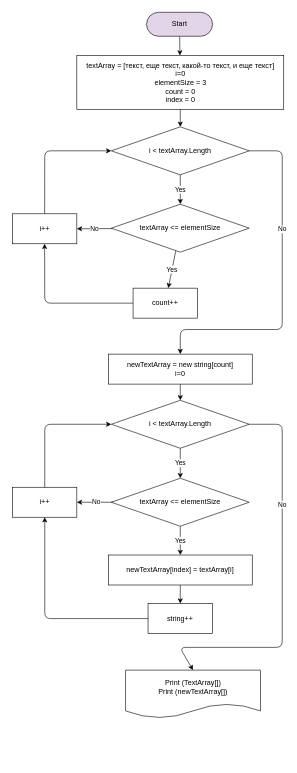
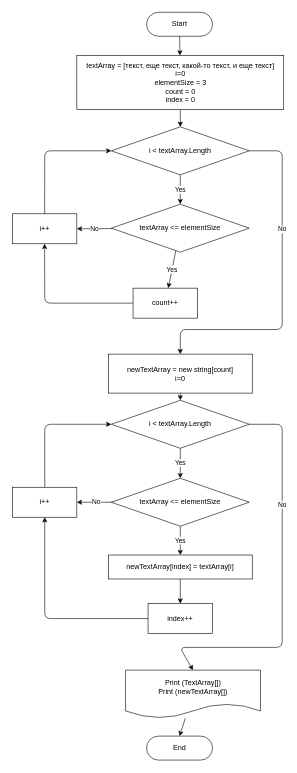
  <mxCell id="0" />
  <mxCell id="1" parent="0" />
  <mxCell id="2" style="edgeStyle=none;html=1;" parent="1" source="3" target="5" edge="1"><mxGeometry relative="1" as="geometry" /></mxCell>
- <mxCell id="3" value="Start" style="rounded=1;whiteSpace=wrap;html=1;arcSize=50;fillColor=#e1d5e7;" parent="1" vertex="1"><mxGeometry x="243.75" y="20" width="110" height="40" as="geometry" /></mxCell>
+ <mxCell id="3" value="Start" style="rounded=1;whiteSpace=wrap;html=1;arcSize=50;" parent="1" vertex="1"><mxGeometry x="243.75" y="20" width="110" height="40" as="geometry" /></mxCell>
  <mxCell id="4" style="edgeStyle=none;html=1;" parent="1" source="5" target="32" edge="1"><mxGeometry relative="1" as="geometry" /></mxCell>
  <mxCell id="5" value="textArray = [текст, еще текст, какой-то текст, и еще текст]&lt;br&gt;i=0&lt;br&gt;elementSize = 3&lt;br&gt;count = 0&lt;br&gt;index = 0" style="rounded=0;whiteSpace=wrap;html=1;" parent="1" vertex="1"><mxGeometry x="127.5" y="92" width="345" height="90" as="geometry" /></mxCell>
  <mxCell id="6" value="Yes" style="edgeStyle=none;html=1;" parent="1" source="9" target="11" edge="1"><mxGeometry relative="1" as="geometry" /></mxCell>
  <mxCell id="7" value="No" style="edgeStyle=none;html=1;exitX=1;exitY=0.5;exitDx=0;exitDy=0;" parent="1" source="32" target="18" edge="1"><mxGeometry x="-0.341" relative="1" as="geometry"><mxPoint x="460" y="609" as="targetPoint" /><Array as="points"><mxPoint x="470" y="251" /><mxPoint x="470" y="549" /><mxPoint x="300" y="549" /></Array><mxPoint as="offset" /></mxGeometry></mxCell>
  <mxCell id="8" value="No" style="edgeStyle=none;html=1;entryX=1;entryY=0.5;entryDx=0;entryDy=0;" edge="1" parent="1" source="9" target="30"><mxGeometry relative="1" as="geometry" /></mxCell>
  <mxCell id="9" value="textArray &amp;lt;= elementSize" style="rhombus;whiteSpace=wrap;html=1;" parent="1" vertex="1"><mxGeometry x="185" y="340" width="230" height="80" as="geometry" /></mxCell>
  <mxCell id="10" style="edgeStyle=none;html=1;entryX=0.5;entryY=1;entryDx=0;entryDy=0;" edge="1" parent="1" source="11" target="30"><mxGeometry relative="1" as="geometry"><Array as="points"><mxPoint x="74" y="505" /></Array></mxGeometry></mxCell>
  <mxCell id="11" value="count++" style="rounded=0;whiteSpace=wrap;html=1;" parent="1" vertex="1"><mxGeometry x="221.25" y="480" width="107.5" height="50" as="geometry" /></mxCell>
  <mxCell id="12" value="Yes" style="edgeStyle=none;html=1;entryX=0.5;entryY=0;entryDx=0;entryDy=0;" parent="1" source="14" target="25" edge="1"><mxGeometry relative="1" as="geometry"><mxPoint x="300.005" y="787" as="targetPoint" /></mxGeometry></mxCell>
  <mxCell id="13" value="No" style="edgeStyle=none;html=1;entryX=0.5;entryY=0;entryDx=0;entryDy=0;" parent="1" source="14" target="27" edge="1"><mxGeometry x="-0.412" relative="1" as="geometry"><Array as="points"><mxPoint x="470" y="707" /><mxPoint x="470" y="907" /><mxPoint x="470" y="1079" /><mxPoint x="299" y="1079" /></Array><mxPoint as="offset" /></mxGeometry></mxCell>
  <mxCell id="14" value="i &amp;lt; textArray.Length" style="rhombus;whiteSpace=wrap;html=1;" parent="1" vertex="1"><mxGeometry x="185" y="667" width="230" height="80" as="geometry" /></mxCell>
  <mxCell id="15" style="edgeStyle=none;html=1;entryX=0;entryY=0.5;entryDx=0;entryDy=0;" parent="1" target="14" edge="1"><mxGeometry relative="1" as="geometry"><mxPoint x="74" y="819" as="sourcePoint" /><Array as="points"><mxPoint x="74" y="707" /></Array></mxGeometry></mxCell>
  <mxCell id="16" value="i++" style="rounded=0;whiteSpace=wrap;html=1;" parent="1" vertex="1"><mxGeometry x="20" y="812" width="107.5" height="50" as="geometry" /></mxCell>
  <mxCell id="17" value="" style="edgeStyle=none;html=1;" parent="1" source="18" target="14" edge="1"><mxGeometry relative="1" as="geometry" /></mxCell>
- <mxCell id="18" value="newTextArray = new string[count]&lt;br&gt;i=0" style="rounded=0;whiteSpace=wrap;html=1;" parent="1" vertex="1"><mxGeometry x="180" y="590" width="240" height="50" as="geometry" /></mxCell>
+ <mxCell id="18" value="newTextArray = new string[count]&lt;br&gt;i=0" style="rounded=0;whiteSpace=wrap;html=1;" parent="1" vertex="1"><mxGeometry x="180" y="590" width="240" height="65" as="geometry" /></mxCell>
  <mxCell id="19" style="edgeStyle=none;html=1;entryX=0.5;entryY=0;entryDx=0;entryDy=0;" parent="1" source="20" target="22" edge="1"><mxGeometry relative="1" as="geometry" /></mxCell>
- <mxCell id="20" value="newTextArray[index] = textArray[i]" style="rounded=0;whiteSpace=wrap;html=1;" parent="1" vertex="1"><mxGeometry x="180.01" y="925" width="240" height="50" as="geometry" /></mxCell>
+ <mxCell id="20" value="newTextArray[index] = textArray[i]" style="rounded=0;whiteSpace=wrap;html=1;" parent="1" vertex="1"><mxGeometry x="180.01" y="925" width="240" height="40" as="geometry" /></mxCell>
  <mxCell id="21" style="edgeStyle=none;html=1;" parent="1" source="22" edge="1"><mxGeometry relative="1" as="geometry"><mxPoint x="74" y="862" as="targetPoint" /><Array as="points"><mxPoint x="74" y="1031" /></Array></mxGeometry></mxCell>
- <mxCell id="22" value="string++" style="rounded=0;whiteSpace=wrap;html=1;" parent="1" vertex="1"><mxGeometry x="246.26" y="1006" width="107.5" height="50" as="geometry" /></mxCell>
+ <mxCell id="22" value="index++" style="rounded=0;whiteSpace=wrap;html=1;" parent="1" vertex="1"><mxGeometry x="246.26" y="1006" width="107.5" height="50" as="geometry" /></mxCell>
  <mxCell id="23" value="Yes" style="edgeStyle=none;html=1;" parent="1" source="25" target="20" edge="1"><mxGeometry relative="1" as="geometry" /></mxCell>
  <mxCell id="24" value="No" style="edgeStyle=none;html=1;" parent="1" target="16" edge="1"><mxGeometry relative="1" as="geometry"><mxPoint x="192" y="837" as="sourcePoint" /><mxPoint x="134.5" y="837" as="targetPoint" /></mxGeometry></mxCell>
  <mxCell id="25" value="&lt;span&gt;textArray &amp;lt;= elementSize&lt;/span&gt;" style="rhombus;whiteSpace=wrap;html=1;" parent="1" vertex="1"><mxGeometry x="185" y="797" width="230" height="80" as="geometry" /></mxCell>
+ <mxCell id="26" style="edgeStyle=none;html=1;entryX=0.5;entryY=0;entryDx=0;entryDy=0;" parent="1" source="27" target="28" edge="1"><mxGeometry relative="1" as="geometry" /></mxCell>
  <mxCell id="27" value="Print (TextArray[])&lt;br&gt;Print (newTextArray[])" style="shape=document;whiteSpace=wrap;html=1;boundedLbl=1;" parent="1" vertex="1"><mxGeometry x="208.75" y="1117" width="225" height="80" as="geometry" /></mxCell>
+ <mxCell id="28" value="End" style="rounded=1;whiteSpace=wrap;html=1;arcSize=50;" parent="1" vertex="1"><mxGeometry x="243.75" y="1227" width="110" height="40" as="geometry" /></mxCell>
  <mxCell id="29" style="edgeStyle=none;html=1;entryX=0;entryY=0.5;entryDx=0;entryDy=0;" edge="1" parent="1" source="30" target="32"><mxGeometry relative="1" as="geometry"><Array as="points"><mxPoint x="74" y="251" /></Array></mxGeometry></mxCell>
  <mxCell id="30" value="i++" style="rounded=0;whiteSpace=wrap;html=1;" vertex="1" parent="1"><mxGeometry x="20" y="356" width="107.5" height="50" as="geometry" /></mxCell>
  <mxCell id="31" value="Yes" style="edgeStyle=none;html=1;" edge="1" parent="1" source="32" target="9"><mxGeometry relative="1" as="geometry" /></mxCell>
  <mxCell id="32" value="i &amp;lt; textArray.Length" style="rhombus;whiteSpace=wrap;html=1;" vertex="1" parent="1"><mxGeometry x="185" y="211" width="230" height="80" as="geometry" /></mxCell>
